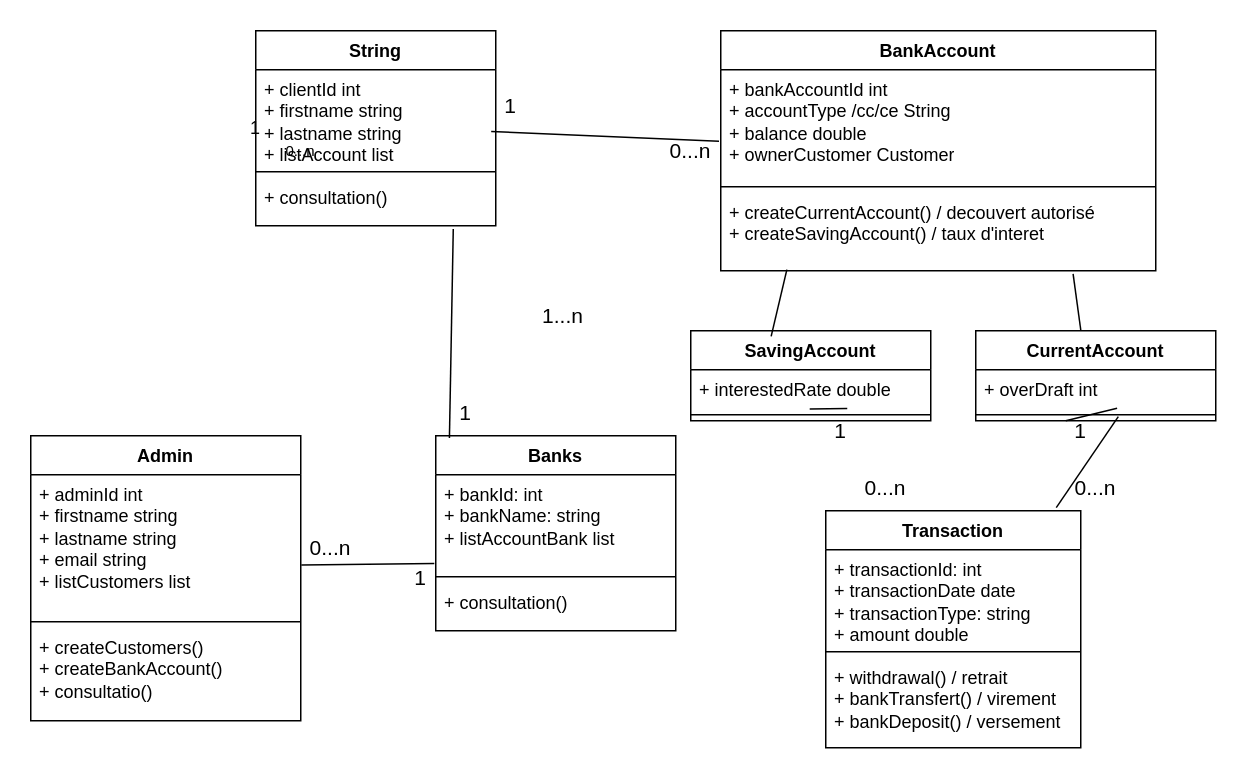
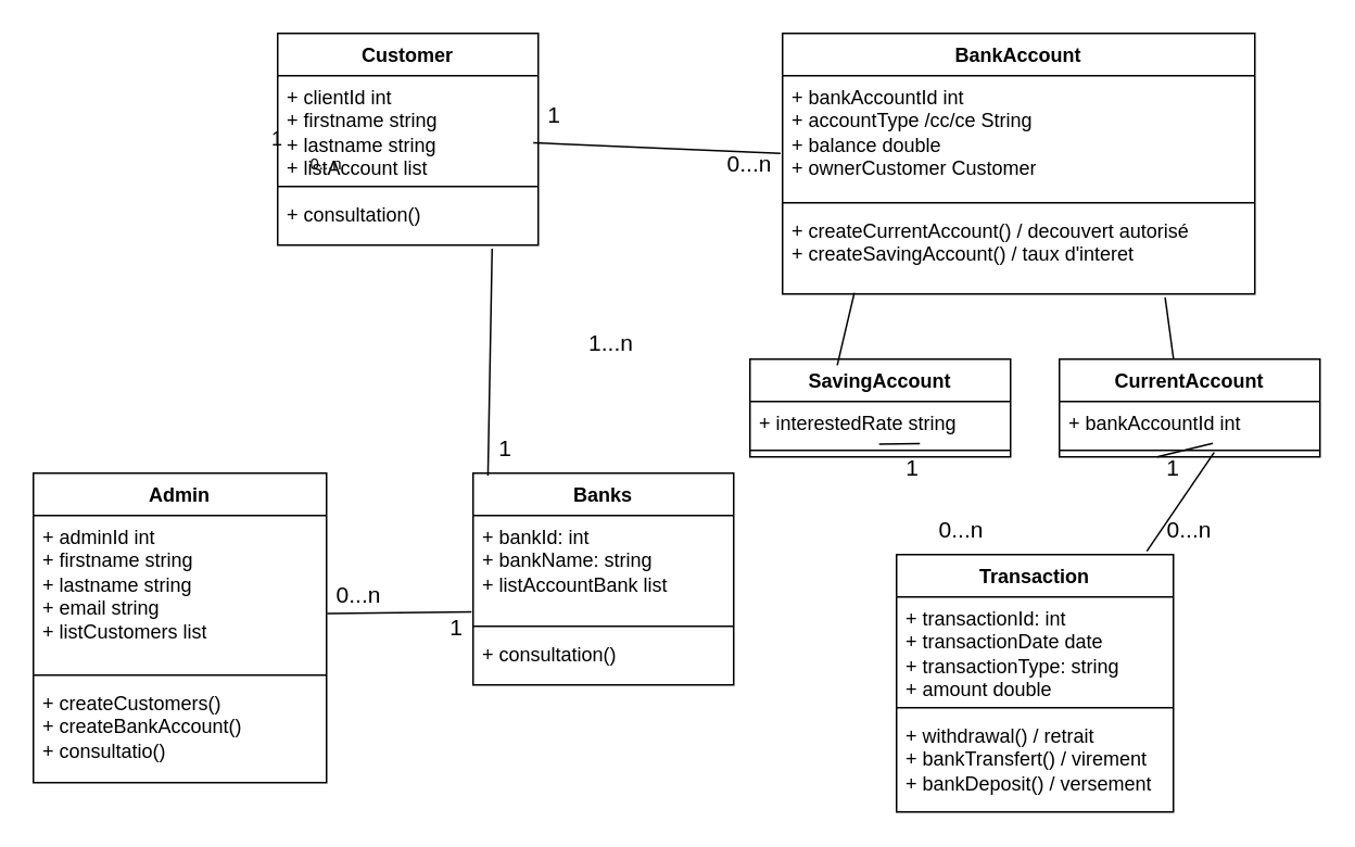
  <mxCell id="0" />
  <mxCell id="1" parent="0" />
  <mxCell id="2" value="Transaction" style="swimlane;fontStyle=1;align=center;verticalAlign=top;childLayout=stackLayout;horizontal=1;startSize=26;horizontalStack=0;resizeParent=1;resizeParentMax=0;resizeLast=0;collapsible=1;marginBottom=0;whiteSpace=wrap;html=1;" vertex="1" parent="1"><mxGeometry x="550" y="340" width="170" height="158" as="geometry" /></mxCell>
  <mxCell id="3" value="+ transactionId: int&lt;div&gt;+ transactionDate date&lt;/div&gt;&lt;div&gt;+ transactionType: string&lt;/div&gt;&lt;div&gt;+ amount double&lt;/div&gt;" style="text;strokeColor=none;fillColor=none;align=left;verticalAlign=top;spacingLeft=4;spacingRight=4;overflow=hidden;rotatable=0;points=[[0,0.5],[1,0.5]];portConstraint=eastwest;whiteSpace=wrap;html=1;" vertex="1" parent="2"><mxGeometry y="26" width="170" height="64" as="geometry" /></mxCell>
  <mxCell id="4" value="" style="line;strokeWidth=1;fillColor=none;align=left;verticalAlign=middle;spacingTop=-1;spacingLeft=3;spacingRight=3;rotatable=0;labelPosition=right;points=[];portConstraint=eastwest;strokeColor=inherit;" vertex="1" parent="2"><mxGeometry y="90" width="170" height="8" as="geometry" /></mxCell>
  <mxCell id="5" value="+ withdrawal() / retrait&lt;div&gt;+ bankTransfert() / virement&lt;/div&gt;&lt;div&gt;+ bankDeposit() / versement&lt;/div&gt;" style="text;strokeColor=none;fillColor=none;align=left;verticalAlign=top;spacingLeft=4;spacingRight=4;overflow=hidden;rotatable=0;points=[[0,0.5],[1,0.5]];portConstraint=eastwest;whiteSpace=wrap;html=1;" vertex="1" parent="2"><mxGeometry y="98" width="170" height="60" as="geometry" /></mxCell>
- <mxCell id="6" value="String" style="swimlane;fontStyle=1;align=center;verticalAlign=top;childLayout=stackLayout;horizontal=1;startSize=26;horizontalStack=0;resizeParent=1;resizeParentMax=0;resizeLast=0;collapsible=1;marginBottom=0;whiteSpace=wrap;html=1;" vertex="1" parent="1"><mxGeometry x="170" y="20" width="160" height="130" as="geometry" /></mxCell>
+ <mxCell id="6" value="Customer" style="swimlane;fontStyle=1;align=center;verticalAlign=top;childLayout=stackLayout;horizontal=1;startSize=26;horizontalStack=0;resizeParent=1;resizeParentMax=0;resizeLast=0;collapsible=1;marginBottom=0;whiteSpace=wrap;html=1;" vertex="1" parent="1"><mxGeometry x="170" y="20" width="160" height="130" as="geometry" /></mxCell>
  <mxCell id="7" value="+ clientId int&lt;div&gt;+ firstname string&lt;/div&gt;&lt;div&gt;+ lastname string&lt;/div&gt;&lt;div&gt;+ listAccount list&lt;/div&gt;" style="text;strokeColor=none;fillColor=none;align=left;verticalAlign=top;spacingLeft=4;spacingRight=4;overflow=hidden;rotatable=0;points=[[0,0.5],[1,0.5]];portConstraint=eastwest;whiteSpace=wrap;html=1;" vertex="1" parent="6"><mxGeometry y="26" width="160" height="64" as="geometry" /></mxCell>
  <mxCell id="8" value="" style="line;strokeWidth=1;fillColor=none;align=left;verticalAlign=middle;spacingTop=-1;spacingLeft=3;spacingRight=3;rotatable=0;labelPosition=right;points=[];portConstraint=eastwest;strokeColor=inherit;" vertex="1" parent="6"><mxGeometry y="90" width="160" height="8" as="geometry" /></mxCell>
  <mxCell id="9" value="+ consultation()" style="text;strokeColor=none;fillColor=none;align=left;verticalAlign=top;spacingLeft=4;spacingRight=4;overflow=hidden;rotatable=0;points=[[0,0.5],[1,0.5]];portConstraint=eastwest;whiteSpace=wrap;html=1;" vertex="1" parent="6"><mxGeometry y="98" width="160" height="32" as="geometry" /></mxCell>
  <mxCell id="10" value="BankAccount" style="swimlane;fontStyle=1;align=center;verticalAlign=top;childLayout=stackLayout;horizontal=1;startSize=26;horizontalStack=0;resizeParent=1;resizeParentMax=0;resizeLast=0;collapsible=1;marginBottom=0;whiteSpace=wrap;html=1;" vertex="1" parent="1"><mxGeometry x="480" y="20" width="290" height="160" as="geometry" /></mxCell>
  <mxCell id="11" value="&lt;div&gt;+ bankAccountId int&lt;/div&gt;+ accountType /cc/ce String&lt;div&gt;+ balance double&lt;/div&gt;&lt;div&gt;+ ownerCustomer Customer&lt;/div&gt;" style="text;strokeColor=none;fillColor=none;align=left;verticalAlign=top;spacingLeft=4;spacingRight=4;overflow=hidden;rotatable=0;points=[[0,0.5],[1,0.5]];portConstraint=eastwest;whiteSpace=wrap;html=1;" vertex="1" parent="10"><mxGeometry y="26" width="290" height="74" as="geometry" /></mxCell>
  <mxCell id="12" value="" style="line;strokeWidth=1;fillColor=none;align=left;verticalAlign=middle;spacingTop=-1;spacingLeft=3;spacingRight=3;rotatable=0;labelPosition=right;points=[];portConstraint=eastwest;strokeColor=inherit;" vertex="1" parent="10"><mxGeometry y="100" width="290" height="8" as="geometry" /></mxCell>
  <mxCell id="13" value="+ createCurrentAccount() / decouvert autorisé&lt;div&gt;+ createSavingAccount() / taux d'interet&lt;/div&gt;" style="text;strokeColor=none;fillColor=none;align=left;verticalAlign=top;spacingLeft=4;spacingRight=4;overflow=hidden;rotatable=0;points=[[0,0.5],[1,0.5]];portConstraint=eastwest;whiteSpace=wrap;html=1;" vertex="1" parent="10"><mxGeometry y="108" width="290" height="52" as="geometry" /></mxCell>
  <mxCell id="14" value="Admin&lt;div&gt;&lt;br&gt;&lt;/div&gt;" style="swimlane;fontStyle=1;align=center;verticalAlign=top;childLayout=stackLayout;horizontal=1;startSize=26;horizontalStack=0;resizeParent=1;resizeParentMax=0;resizeLast=0;collapsible=1;marginBottom=0;whiteSpace=wrap;html=1;" vertex="1" parent="1"><mxGeometry x="20" y="290" width="180" height="190" as="geometry" /></mxCell>
  <mxCell id="15" value="+ adminId int&lt;div&gt;+ firstname string&lt;/div&gt;&lt;div&gt;+ lastname string&lt;/div&gt;&lt;div&gt;+ email string&lt;/div&gt;&lt;div&gt;+ listCustomers list&lt;/div&gt;" style="text;strokeColor=none;fillColor=none;align=left;verticalAlign=top;spacingLeft=4;spacingRight=4;overflow=hidden;rotatable=0;points=[[0,0.5],[1,0.5]];portConstraint=eastwest;whiteSpace=wrap;html=1;" vertex="1" parent="14"><mxGeometry y="26" width="180" height="94" as="geometry" /></mxCell>
  <mxCell id="16" value="" style="line;strokeWidth=1;fillColor=none;align=left;verticalAlign=middle;spacingTop=-1;spacingLeft=3;spacingRight=3;rotatable=0;labelPosition=right;points=[];portConstraint=eastwest;strokeColor=inherit;" vertex="1" parent="14"><mxGeometry y="120" width="180" height="8" as="geometry" /></mxCell>
  <mxCell id="17" value="+ createCustomers()&lt;div&gt;+ createBankAccount()&lt;/div&gt;&lt;div&gt;+ consultatio()&lt;/div&gt;" style="text;strokeColor=none;fillColor=none;align=left;verticalAlign=top;spacingLeft=4;spacingRight=4;overflow=hidden;rotatable=0;points=[[0,0.5],[1,0.5]];portConstraint=eastwest;whiteSpace=wrap;html=1;" vertex="1" parent="14"><mxGeometry y="128" width="180" height="62" as="geometry" /></mxCell>
  <mxCell id="18" value="&lt;font style=&quot;font-size: 14px;&quot;&gt;1&lt;/font&gt;" style="text;strokeColor=none;align=center;fillColor=none;html=1;verticalAlign=middle;whiteSpace=wrap;rounded=0;" vertex="1" parent="1"><mxGeometry x="250" y="370" width="60" height="30" as="geometry" /></mxCell>
  <mxCell id="19" value="Banks" style="swimlane;fontStyle=1;align=center;verticalAlign=top;childLayout=stackLayout;horizontal=1;startSize=26;horizontalStack=0;resizeParent=1;resizeParentMax=0;resizeLast=0;collapsible=1;marginBottom=0;whiteSpace=wrap;html=1;" vertex="1" parent="1"><mxGeometry x="290" y="290" width="160" height="130" as="geometry" /></mxCell>
  <mxCell id="20" value="+ bankId: int&lt;div&gt;+ bankName: string&lt;/div&gt;&lt;div&gt;+ listAccountBank list&lt;/div&gt;" style="text;strokeColor=none;fillColor=none;align=left;verticalAlign=top;spacingLeft=4;spacingRight=4;overflow=hidden;rotatable=0;points=[[0,0.5],[1,0.5]];portConstraint=eastwest;whiteSpace=wrap;html=1;" vertex="1" parent="19"><mxGeometry y="26" width="160" height="64" as="geometry" /></mxCell>
  <mxCell id="21" value="" style="line;strokeWidth=1;fillColor=none;align=left;verticalAlign=middle;spacingTop=-1;spacingLeft=3;spacingRight=3;rotatable=0;labelPosition=right;points=[];portConstraint=eastwest;strokeColor=inherit;" vertex="1" parent="19"><mxGeometry y="90" width="160" height="8" as="geometry" /></mxCell>
  <mxCell id="22" value="+ consultation()" style="text;strokeColor=none;fillColor=none;align=left;verticalAlign=top;spacingLeft=4;spacingRight=4;overflow=hidden;rotatable=0;points=[[0,0.5],[1,0.5]];portConstraint=eastwest;whiteSpace=wrap;html=1;" vertex="1" parent="19"><mxGeometry y="98" width="160" height="32" as="geometry" /></mxCell>
  <mxCell id="23" value="&lt;font style=&quot;font-size: 14px;&quot;&gt;0...n&lt;/font&gt;" style="text;strokeColor=none;align=center;fillColor=none;html=1;verticalAlign=middle;whiteSpace=wrap;rounded=0;" vertex="1" parent="1"><mxGeometry x="190" y="350" width="60" height="30" as="geometry" /></mxCell>
  <mxCell id="24" value="&lt;font style=&quot;font-size: 14px;&quot;&gt;1&lt;/font&gt;" style="text;strokeColor=none;align=center;fillColor=none;html=1;verticalAlign=middle;whiteSpace=wrap;rounded=0;" vertex="1" parent="1"><mxGeometry x="280" y="260" width="60" height="30" as="geometry" /></mxCell>
  <mxCell id="25" value="&lt;font style=&quot;font-size: 14px;&quot;&gt;0...n&lt;/font&gt;" style="text;strokeColor=none;align=center;fillColor=none;html=1;verticalAlign=middle;whiteSpace=wrap;rounded=0;" vertex="1" parent="1"><mxGeometry x="560" y="310" width="60" height="30" as="geometry" /></mxCell>
  <mxCell id="26" value="SavingAccount" style="swimlane;fontStyle=1;align=center;verticalAlign=top;childLayout=stackLayout;horizontal=1;startSize=26;horizontalStack=0;resizeParent=1;resizeParentMax=0;resizeLast=0;collapsible=1;marginBottom=0;whiteSpace=wrap;html=1;" vertex="1" parent="1"><mxGeometry x="460" y="220" width="160" height="60" as="geometry" /></mxCell>
- <mxCell id="27" value="+ interestedRate double" style="text;strokeColor=none;fillColor=none;align=left;verticalAlign=top;spacingLeft=4;spacingRight=4;overflow=hidden;rotatable=0;points=[[0,0.5],[1,0.5]];portConstraint=eastwest;whiteSpace=wrap;html=1;" vertex="1" parent="26"><mxGeometry y="26" width="160" height="26" as="geometry" /></mxCell>
+ <mxCell id="27" value="+ interestedRate string" style="text;strokeColor=none;fillColor=none;align=left;verticalAlign=top;spacingLeft=4;spacingRight=4;overflow=hidden;rotatable=0;points=[[0,0.5],[1,0.5]];portConstraint=eastwest;whiteSpace=wrap;html=1;" vertex="1" parent="26"><mxGeometry y="26" width="160" height="26" as="geometry" /></mxCell>
  <mxCell id="28" value="" style="line;strokeWidth=1;fillColor=none;align=left;verticalAlign=middle;spacingTop=-1;spacingLeft=3;spacingRight=3;rotatable=0;labelPosition=right;points=[];portConstraint=eastwest;strokeColor=inherit;" vertex="1" parent="26"><mxGeometry y="52" width="160" height="8" as="geometry" /></mxCell>
  <mxCell id="29" value="" style="endArrow=none;html=1;rounded=0;entryX=-0.006;entryY=0.925;entryDx=0;entryDy=0;strokeColor=default;entryPerimeter=0;exitX=1.002;exitY=0.64;exitDx=0;exitDy=0;exitPerimeter=0;" edge="1" parent="1" source="15" target="20"><mxGeometry width="50" height="50" relative="1" as="geometry"><mxPoint x="200" y="410" as="sourcePoint" /><mxPoint x="260" y="426" as="targetPoint" /></mxGeometry></mxCell>
  <mxCell id="30" value="" style="endArrow=none;html=1;rounded=0;strokeColor=default;exitX=-0.004;exitY=0.645;exitDx=0;exitDy=0;entryX=0.981;entryY=0.643;entryDx=0;entryDy=0;entryPerimeter=0;exitPerimeter=0;" edge="1" parent="1" source="11" target="7"><mxGeometry width="50" height="50" relative="1" as="geometry"><mxPoint x="228" y="118.5" as="sourcePoint" /><mxPoint x="160" y="81.5" as="targetPoint" /></mxGeometry></mxCell>
  <mxCell id="31" value="" style="endArrow=none;html=1;rounded=0;entryX=0.823;entryY=1.067;entryDx=0;entryDy=0;strokeColor=default;entryPerimeter=0;exitX=0.057;exitY=0.011;exitDx=0;exitDy=0;exitPerimeter=0;" edge="1" parent="1" source="19" target="9"><mxGeometry width="50" height="50" relative="1" as="geometry"><mxPoint x="167" y="268" as="sourcePoint" /><mxPoint x="160" y="160" as="targetPoint" /></mxGeometry></mxCell>
  <mxCell id="32" value="&lt;font style=&quot;font-size: 12px;&quot;&gt;1&lt;/font&gt;" style="text;strokeColor=none;align=center;fillColor=none;html=1;verticalAlign=middle;whiteSpace=wrap;rounded=0;" vertex="1" parent="1"><mxGeometry x="140" y="70" width="60" height="30" as="geometry" /></mxCell>
  <mxCell id="33" value="&lt;font style=&quot;font-size: 10px;&quot;&gt;0...n&lt;/font&gt;" style="text;strokeColor=none;align=center;fillColor=none;html=1;verticalAlign=middle;whiteSpace=wrap;rounded=0;" vertex="1" parent="1"><mxGeometry x="170" y="85" width="60" height="30" as="geometry" /></mxCell>
  <mxCell id="34" value="CurrentAccount" style="swimlane;fontStyle=1;align=center;verticalAlign=top;childLayout=stackLayout;horizontal=1;startSize=26;horizontalStack=0;resizeParent=1;resizeParentMax=0;resizeLast=0;collapsible=1;marginBottom=0;whiteSpace=wrap;html=1;" vertex="1" parent="1"><mxGeometry x="650" y="220" width="160" height="60" as="geometry" /></mxCell>
- <mxCell id="35" value="+ overDraft int" style="text;strokeColor=none;fillColor=none;align=left;verticalAlign=top;spacingLeft=4;spacingRight=4;overflow=hidden;rotatable=0;points=[[0,0.5],[1,0.5]];portConstraint=eastwest;whiteSpace=wrap;html=1;" vertex="1" parent="34"><mxGeometry y="26" width="160" height="26" as="geometry" /></mxCell>
+ <mxCell id="35" value="+ bankAccountId int" style="text;strokeColor=none;fillColor=none;align=left;verticalAlign=top;spacingLeft=4;spacingRight=4;overflow=hidden;rotatable=0;points=[[0,0.5],[1,0.5]];portConstraint=eastwest;whiteSpace=wrap;html=1;" vertex="1" parent="34"><mxGeometry y="26" width="160" height="26" as="geometry" /></mxCell>
  <mxCell id="36" value="" style="line;strokeWidth=1;fillColor=none;align=left;verticalAlign=middle;spacingTop=-1;spacingLeft=3;spacingRight=3;rotatable=0;labelPosition=right;points=[];portConstraint=eastwest;strokeColor=inherit;" vertex="1" parent="34"><mxGeometry y="52" width="160" height="8" as="geometry" /></mxCell>
  <mxCell id="37" value="" style="endArrow=none;html=1;rounded=0;strokeColor=default;exitX=0.152;exitY=0.986;exitDx=0;exitDy=0;exitPerimeter=0;entryX=0.335;entryY=0.063;entryDx=0;entryDy=0;entryPerimeter=0;" edge="1" parent="1" source="13" target="26"><mxGeometry width="50" height="50" relative="1" as="geometry"><mxPoint x="506" y="197" as="sourcePoint" /><mxPoint x="520" y="210" as="targetPoint" /></mxGeometry></mxCell>
  <mxCell id="38" value="" style="endArrow=none;html=1;rounded=0;strokeColor=default;exitX=0.438;exitY=0;exitDx=0;exitDy=0;entryX=0.81;entryY=1.039;entryDx=0;entryDy=0;entryPerimeter=0;exitPerimeter=0;" edge="1" parent="1" source="34" target="13"><mxGeometry width="50" height="50" relative="1" as="geometry"><mxPoint x="822" y="187" as="sourcePoint" /><mxPoint x="670" y="180" as="targetPoint" /></mxGeometry></mxCell>
  <mxCell id="39" value="" style="endArrow=none;html=1;rounded=0;strokeColor=default;exitX=0.594;exitY=0.658;exitDx=0;exitDy=0;entryX=0.904;entryY=-0.013;entryDx=0;entryDy=0;entryPerimeter=0;exitPerimeter=0;" edge="1" parent="1" source="36" target="2"><mxGeometry width="50" height="50" relative="1" as="geometry"><mxPoint x="710" y="280" as="sourcePoint" /><mxPoint x="710" y="325" as="targetPoint" /></mxGeometry></mxCell>
  <mxCell id="40" value="&lt;font style=&quot;font-size: 14px;&quot;&gt;1...n&lt;/font&gt;" style="text;strokeColor=none;align=center;fillColor=none;html=1;verticalAlign=middle;whiteSpace=wrap;rounded=0;" vertex="1" parent="1"><mxGeometry x="345" y="195" width="60" height="30" as="geometry" /></mxCell>
  <mxCell id="41" value="&lt;font style=&quot;font-size: 14px;&quot;&gt;1&lt;/font&gt;" style="text;strokeColor=none;align=center;fillColor=none;html=1;verticalAlign=middle;whiteSpace=wrap;rounded=0;" vertex="1" parent="1"><mxGeometry x="310" y="55" width="60" height="30" as="geometry" /></mxCell>
  <mxCell id="42" value="&lt;font style=&quot;font-size: 14px;&quot;&gt;0...n&lt;/font&gt;" style="text;strokeColor=none;align=center;fillColor=none;html=1;verticalAlign=middle;whiteSpace=wrap;rounded=0;" vertex="1" parent="1"><mxGeometry x="430" y="85" width="60" height="30" as="geometry" /></mxCell>
  <mxCell id="43" value="" style="endArrow=none;html=1;rounded=0;strokeColor=default;exitX=0.652;exitY=0.992;exitDx=0;exitDy=0;exitPerimeter=0;entryX=0.155;entryY=0.004;entryDx=0;entryDy=0;entryPerimeter=0;" edge="1" parent="1" source="27" target="44"><mxGeometry width="50" height="50" relative="1" as="geometry"><mxPoint x="564" y="272" as="sourcePoint" /><mxPoint x="576" y="341" as="targetPoint" /></mxGeometry></mxCell>
  <mxCell id="44" value="&lt;font style=&quot;font-size: 14px;&quot;&gt;1&lt;/font&gt;" style="text;strokeColor=none;align=center;fillColor=none;html=1;verticalAlign=middle;whiteSpace=wrap;rounded=0;" vertex="1" parent="1"><mxGeometry x="530" y="272" width="60" height="30" as="geometry" /></mxCell>
  <mxCell id="45" value="" style="endArrow=none;html=1;rounded=0;strokeColor=default;exitX=0.152;exitY=0.986;exitDx=0;exitDy=0;exitPerimeter=0;entryX=0.904;entryY=-0.013;entryDx=0;entryDy=0;entryPerimeter=0;" edge="1" parent="1" target="46"><mxGeometry width="50" height="50" relative="1" as="geometry"><mxPoint x="710" y="280" as="sourcePoint" /><mxPoint x="704" y="338" as="targetPoint" /></mxGeometry></mxCell>
  <mxCell id="46" value="&lt;font style=&quot;font-size: 14px;&quot;&gt;1&lt;/font&gt;" style="text;strokeColor=none;align=center;fillColor=none;html=1;verticalAlign=middle;whiteSpace=wrap;rounded=0;" vertex="1" parent="1"><mxGeometry x="690" y="272" width="60" height="30" as="geometry" /></mxCell>
  <mxCell id="47" value="&lt;font style=&quot;font-size: 14px;&quot;&gt;0...n&lt;/font&gt;" style="text;strokeColor=none;align=center;fillColor=none;html=1;verticalAlign=middle;whiteSpace=wrap;rounded=0;" vertex="1" parent="1"><mxGeometry x="700" y="310" width="60" height="30" as="geometry" /></mxCell>
